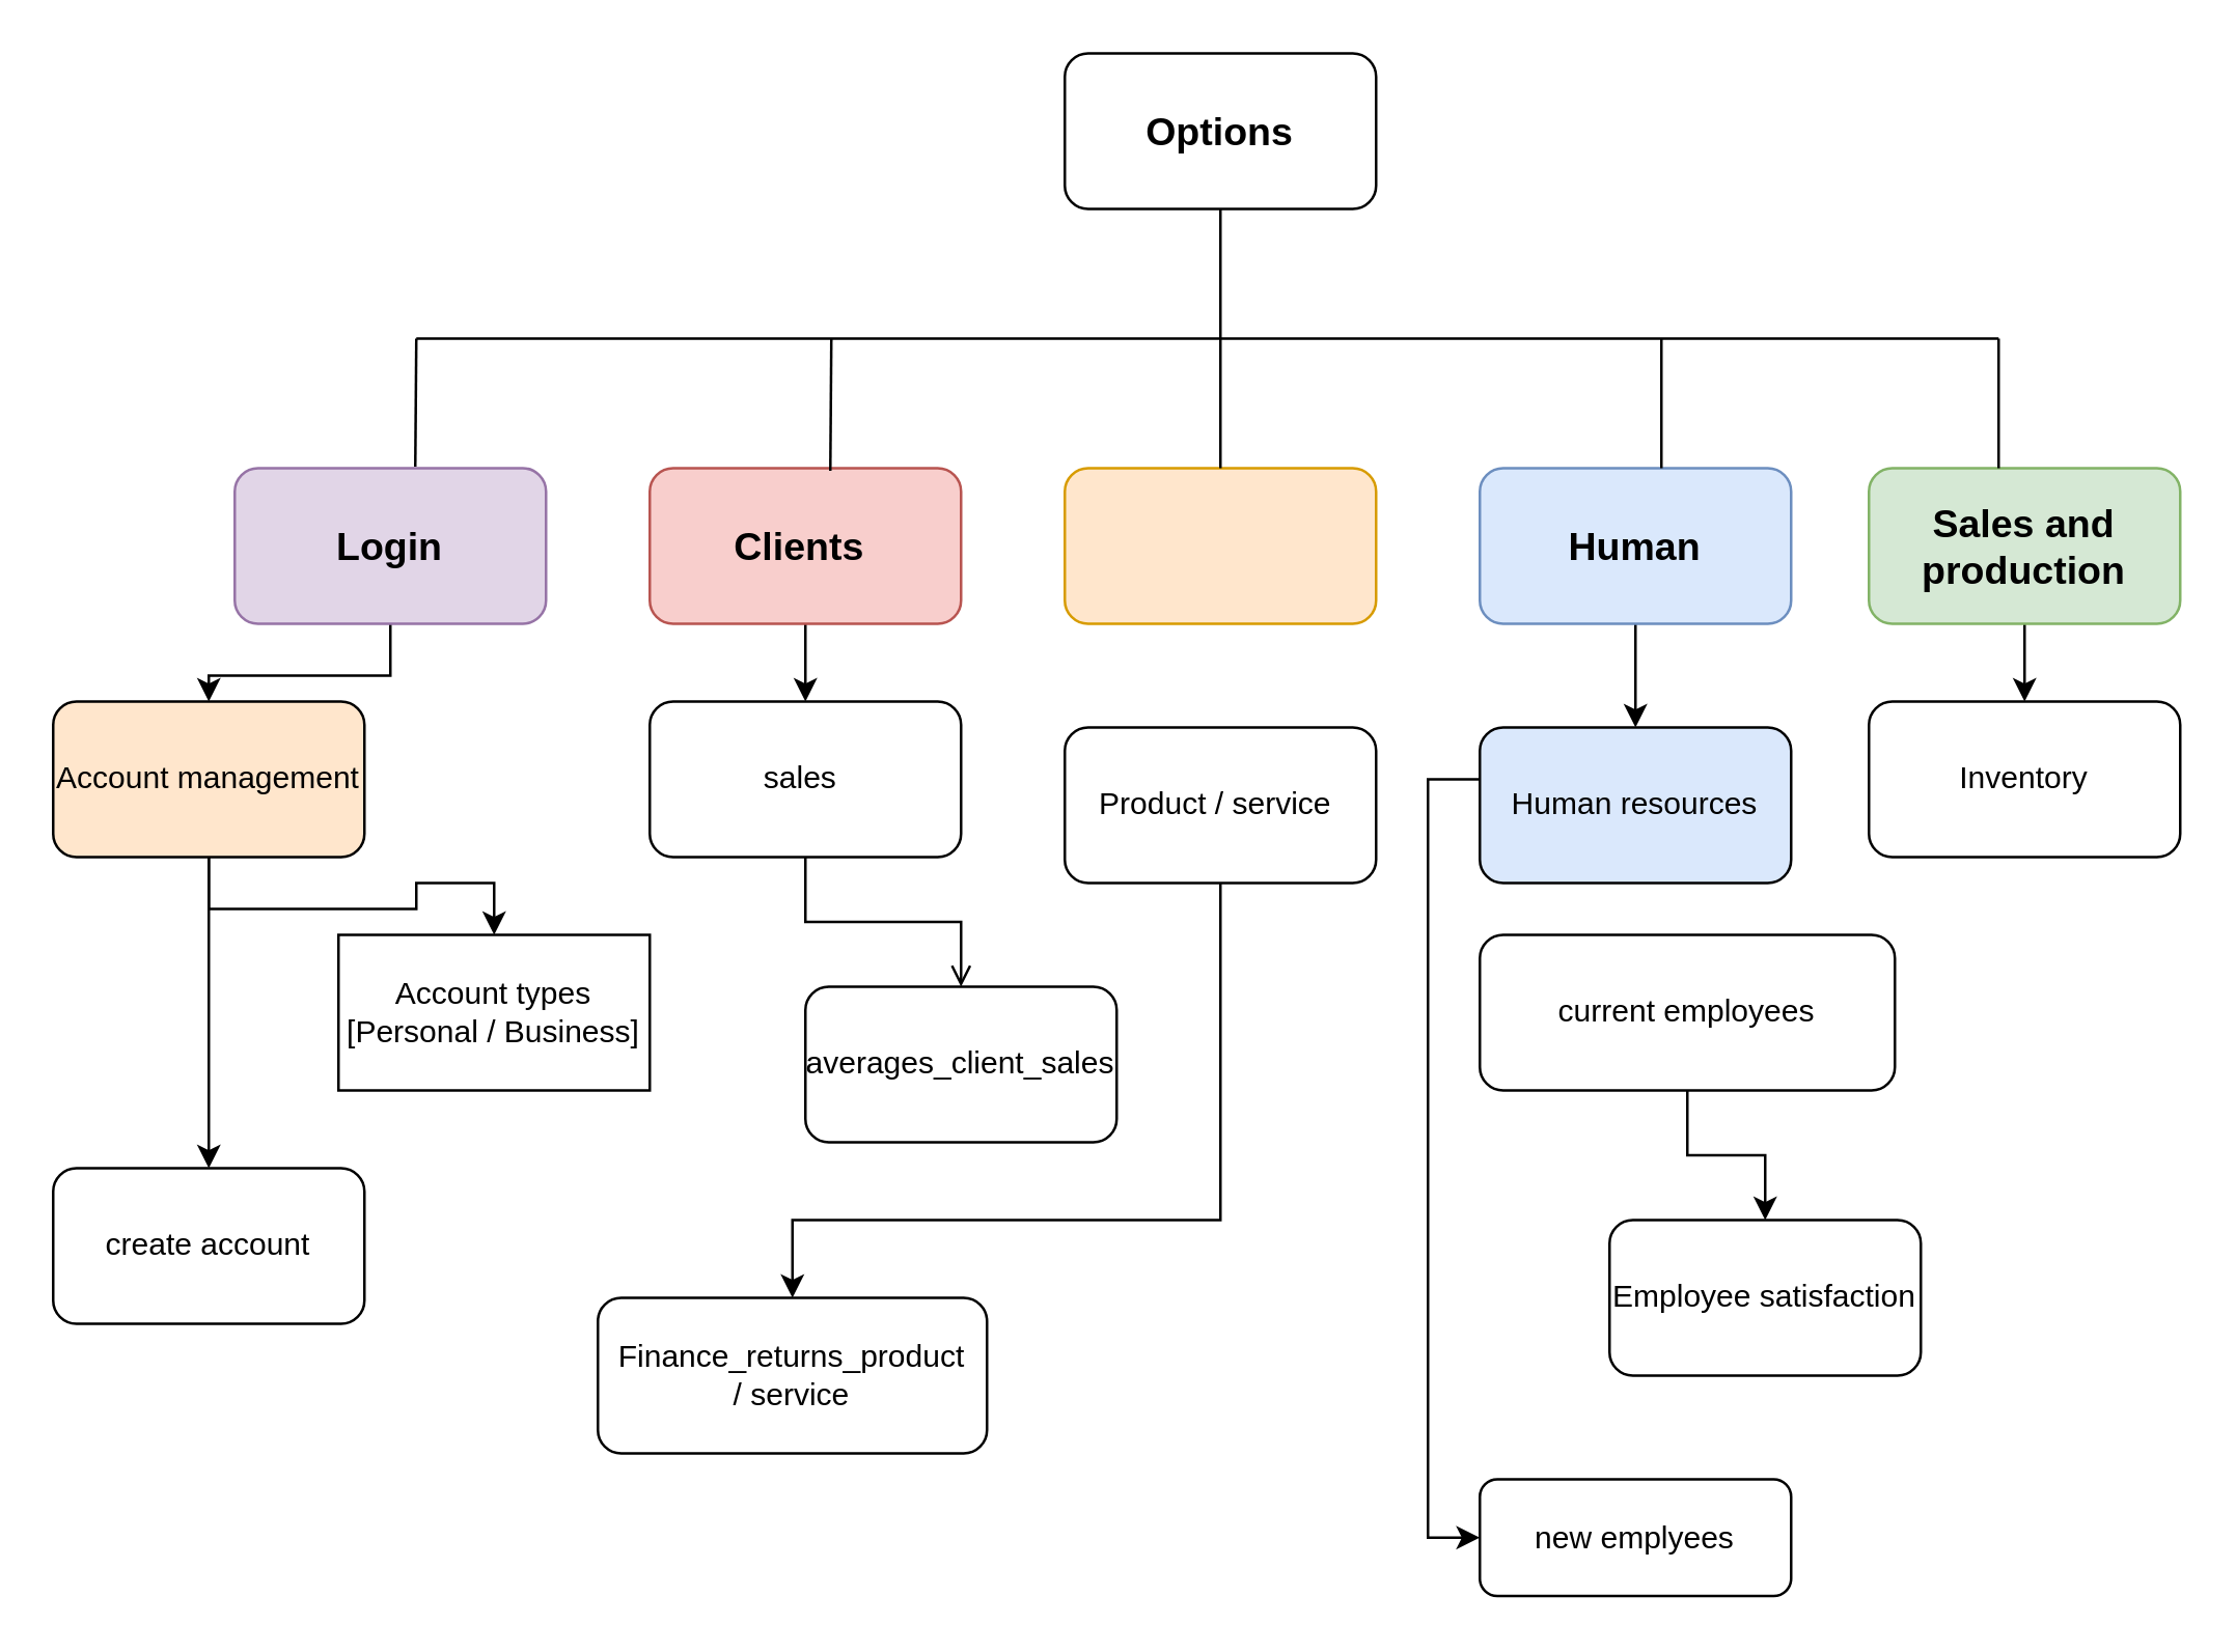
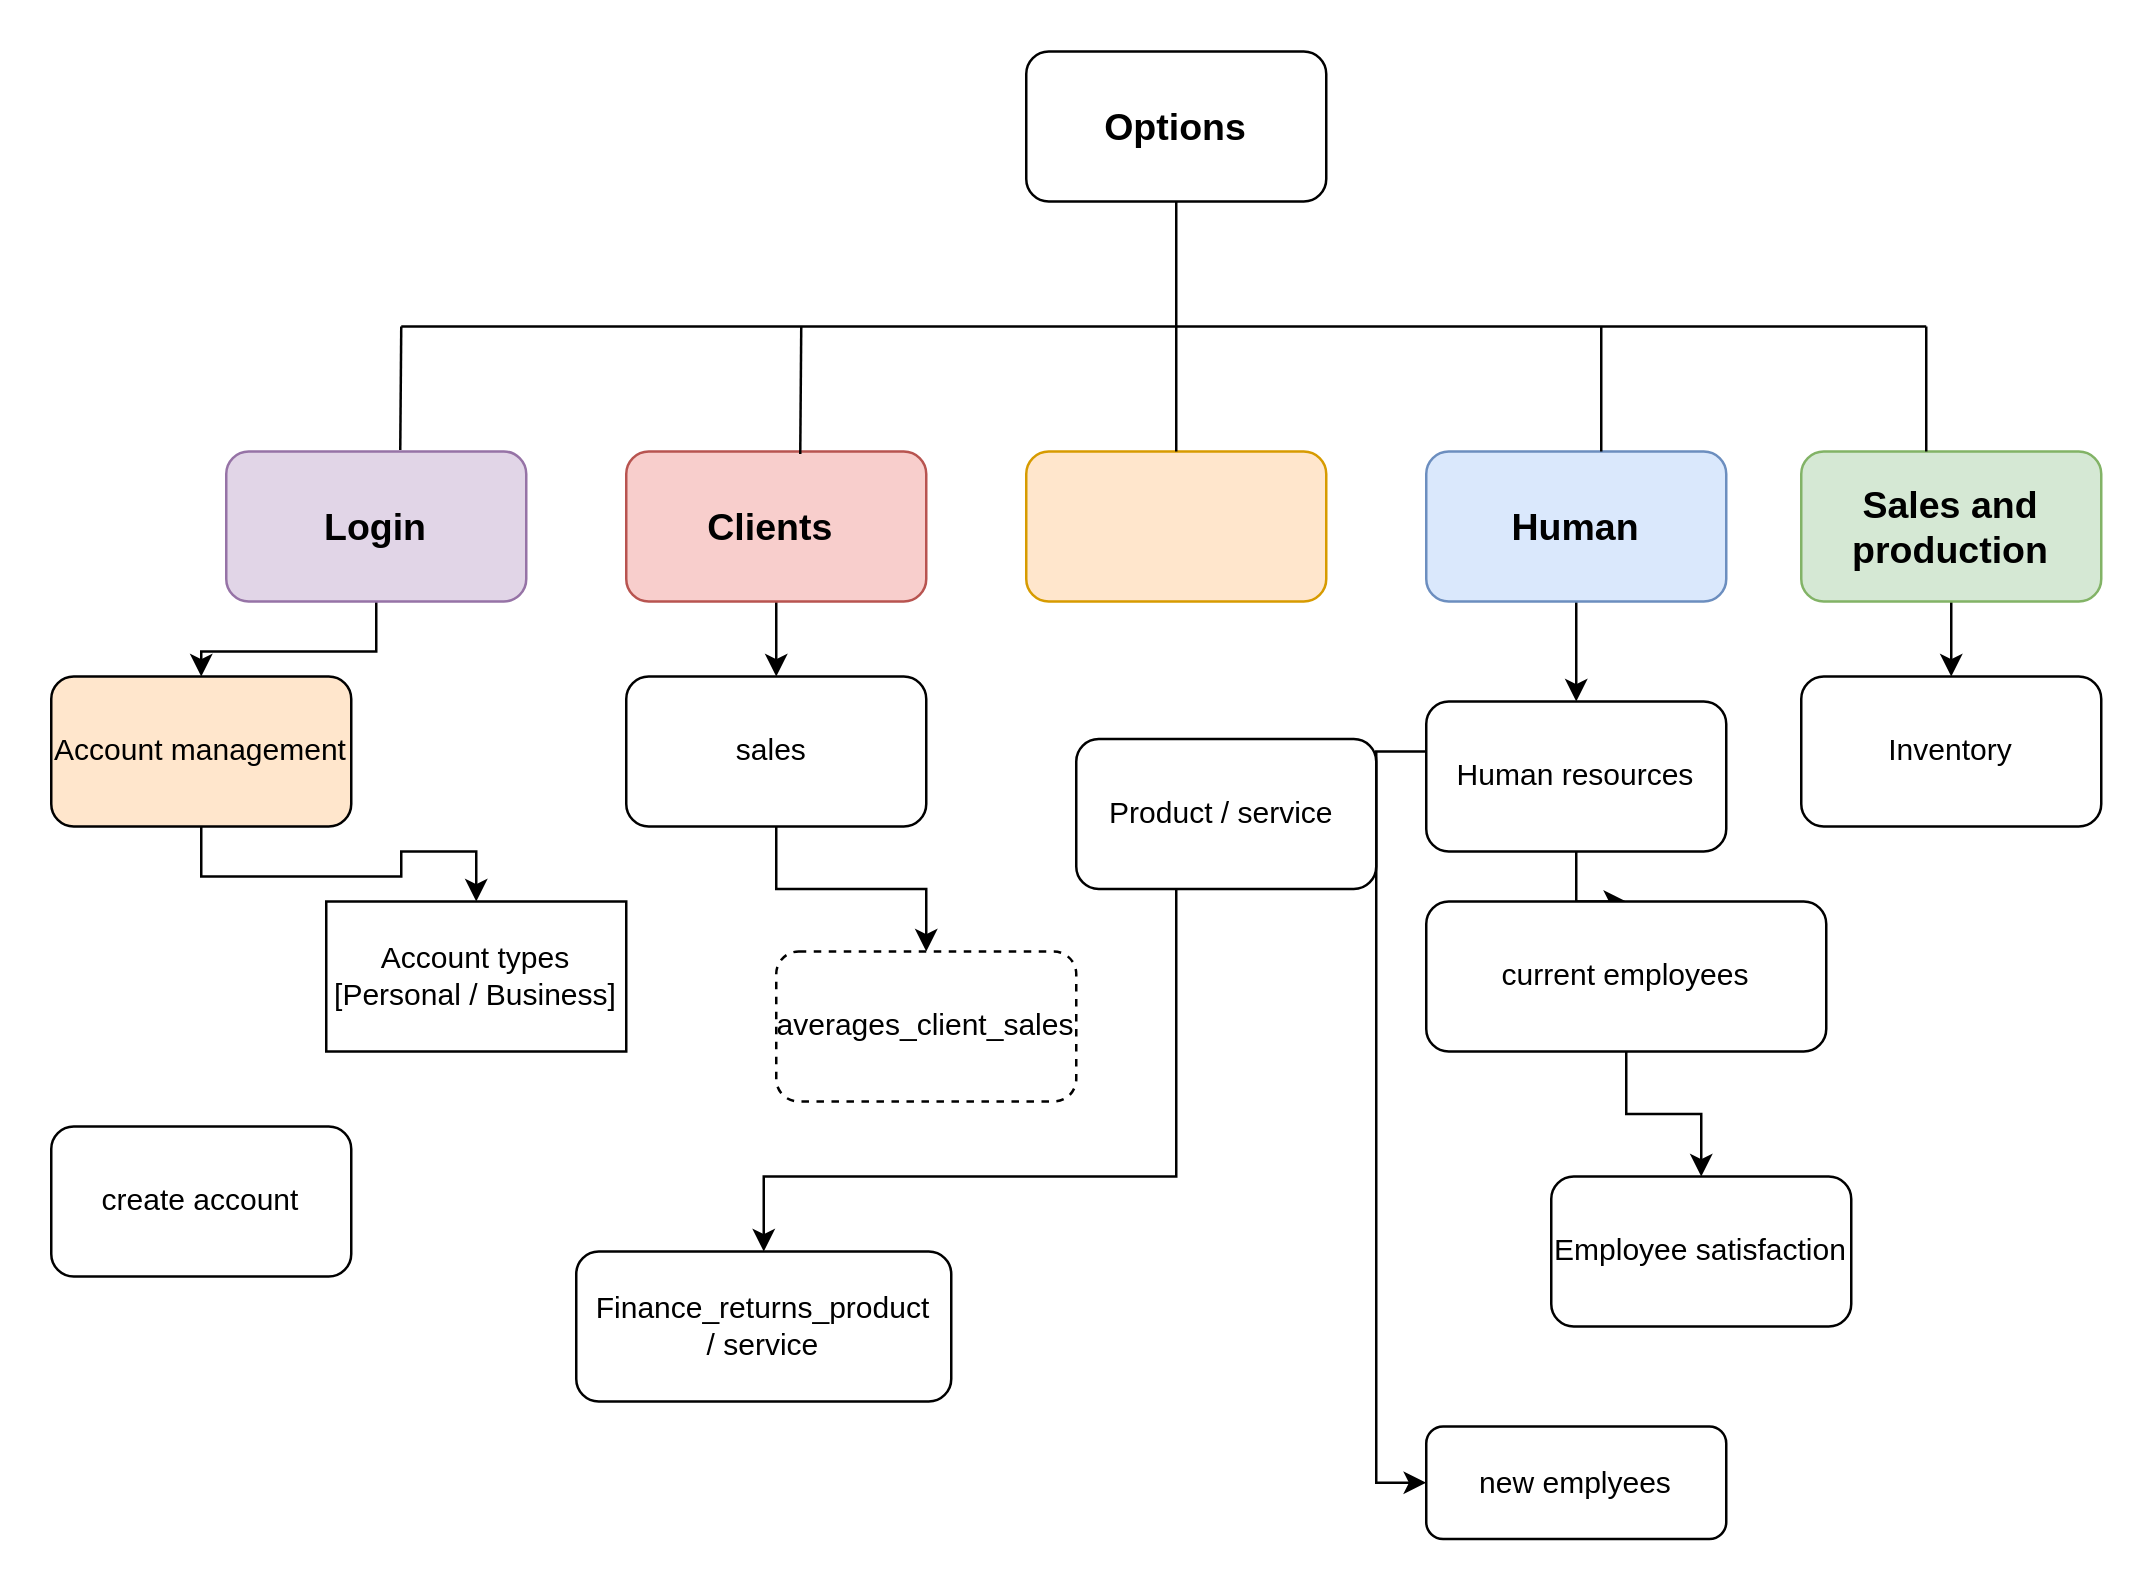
  <mxCell id="0" />
  <mxCell id="1" parent="0" />
  <mxCell id="2" style="edgeStyle=orthogonalEdgeStyle;rounded=0;orthogonalLoop=1;jettySize=auto;html=1;" parent="1" source="3" target="25" edge="1"><mxGeometry relative="1" as="geometry"><mxPoint x="580" y="310" as="targetPoint" /></mxGeometry></mxCell>
  <mxCell id="3" value="" style="rounded=1;whiteSpace=wrap;html=1;fillColor=#dae8fc;strokeColor=#6c8ebf;" parent="1" vertex="1"><mxGeometry x="570" y="180" width="120" height="60" as="geometry" /></mxCell>
  <mxCell id="4" style="edgeStyle=orthogonalEdgeStyle;rounded=0;orthogonalLoop=1;jettySize=auto;html=1;" parent="1" source="5" target="37" edge="1"><mxGeometry relative="1" as="geometry"><mxPoint x="310" y="310" as="targetPoint" /></mxGeometry></mxCell>
  <mxCell id="5" value="" style="rounded=1;whiteSpace=wrap;html=1;fillColor=#f8cecc;strokeColor=#b85450;" parent="1" vertex="1"><mxGeometry x="250" y="180" width="120" height="60" as="geometry" /></mxCell>
  <mxCell id="6" value="" style="rounded=1;whiteSpace=wrap;html=1;" parent="1" vertex="1"><mxGeometry x="410" y="20" width="120" height="60" as="geometry" /></mxCell>
  <mxCell id="7" value="" style="rounded=1;whiteSpace=wrap;html=1;fillColor=#ffe6cc;strokeColor=#d79b00;" parent="1" vertex="1"><mxGeometry x="410" y="180" width="120" height="60" as="geometry" /></mxCell>
  <mxCell id="8" style="edgeStyle=orthogonalEdgeStyle;rounded=0;orthogonalLoop=1;jettySize=auto;html=1;" parent="1" source="9" target="35" edge="1"><mxGeometry relative="1" as="geometry"><mxPoint x="780" y="300" as="targetPoint" /></mxGeometry></mxCell>
  <mxCell id="9" value="" style="rounded=1;whiteSpace=wrap;html=1;fillColor=#d5e8d4;strokeColor=#82b366;" parent="1" vertex="1"><mxGeometry x="720" y="180" width="120" height="60" as="geometry" /></mxCell>
  <mxCell id="10" style="edgeStyle=orthogonalEdgeStyle;rounded=0;orthogonalLoop=1;jettySize=auto;html=1;" parent="1" source="11" target="28" edge="1"><mxGeometry relative="1" as="geometry"><mxPoint x="150" y="290" as="targetPoint" /></mxGeometry></mxCell>
  <mxCell id="11" value="" style="rounded=1;whiteSpace=wrap;html=1;fillColor=#e1d5e7;strokeColor=#9673a6;" parent="1" vertex="1"><mxGeometry x="90" y="180" width="120" height="60" as="geometry" /></mxCell>
  <mxCell id="12" value="" style="endArrow=none;html=1;exitX=0.58;exitY=-0.01;exitDx=0;exitDy=0;exitPerimeter=0;" parent="1" source="11" edge="1"><mxGeometry width="50" height="50" relative="1" as="geometry"><mxPoint x="110" y="180" as="sourcePoint" /><mxPoint x="160" y="130" as="targetPoint" /></mxGeometry></mxCell>
  <mxCell id="13" value="" style="endArrow=none;html=1;" parent="1" edge="1"><mxGeometry width="50" height="50" relative="1" as="geometry"><mxPoint x="160" y="130" as="sourcePoint" /><mxPoint x="770" y="130" as="targetPoint" /><Array as="points"><mxPoint x="470" y="130" /></Array></mxGeometry></mxCell>
  <mxCell id="14" value="" style="endArrow=none;html=1;entryX=0.5;entryY=1;entryDx=0;entryDy=0;exitX=0.5;exitY=0;exitDx=0;exitDy=0;" parent="1" source="7" target="6" edge="1"><mxGeometry width="50" height="50" relative="1" as="geometry"><mxPoint x="445" y="160" as="sourcePoint" /><mxPoint x="495" y="110" as="targetPoint" /></mxGeometry></mxCell>
  <mxCell id="15" value="" style="endArrow=none;html=1;exitX=0.58;exitY=0.017;exitDx=0;exitDy=0;exitPerimeter=0;" parent="1" source="5" edge="1"><mxGeometry width="50" height="50" relative="1" as="geometry"><mxPoint x="270" y="180" as="sourcePoint" /><mxPoint x="320" y="130" as="targetPoint" /></mxGeometry></mxCell>
  <mxCell id="16" value="" style="endArrow=none;html=1;" parent="1" edge="1"><mxGeometry width="50" height="50" relative="1" as="geometry"><mxPoint x="640" y="180" as="sourcePoint" /><mxPoint x="640" y="130" as="targetPoint" /></mxGeometry></mxCell>
  <mxCell id="17" value="" style="endArrow=none;html=1;" parent="1" edge="1"><mxGeometry width="50" height="50" relative="1" as="geometry"><mxPoint x="770" y="180" as="sourcePoint" /><mxPoint x="770" y="130" as="targetPoint" /></mxGeometry></mxCell>
  <mxCell id="18" value="Sales and production" style="text;html=1;strokeColor=none;fillColor=none;align=center;verticalAlign=middle;whiteSpace=wrap;rounded=0;fontSize=15;fontStyle=1" parent="1" vertex="1"><mxGeometry x="760" y="200" width="40" height="20" as="geometry" /></mxCell>
  <mxCell id="19" value="Login" style="text;html=1;strokeColor=none;fillColor=none;align=center;verticalAlign=middle;whiteSpace=wrap;rounded=0;fontSize=15;fontStyle=1" parent="1" vertex="1"><mxGeometry x="130" y="195" width="40" height="30" as="geometry" /></mxCell>
  <mxCell id="20" value="Human" style="text;html=1;strokeColor=none;fillColor=none;align=center;verticalAlign=middle;whiteSpace=wrap;rounded=0;fontSize=15;fontStyle=1" parent="1" vertex="1"><mxGeometry x="610" y="200" width="40" height="20" as="geometry" /></mxCell>
  <mxCell id="21" value="Clients&amp;nbsp;" style="text;html=1;strokeColor=none;fillColor=none;align=center;verticalAlign=middle;whiteSpace=wrap;rounded=0;fontSize=15;fontStyle=1" parent="1" vertex="1"><mxGeometry x="290" y="200" width="40" height="20" as="geometry" /></mxCell>
  <mxCell id="22" value="&lt;font style=&quot;font-size: 15px;&quot;&gt;&lt;span style=&quot;font-size: 15px;&quot;&gt;Options&lt;/span&gt;&lt;/font&gt;" style="text;html=1;strokeColor=none;fillColor=none;align=center;verticalAlign=middle;whiteSpace=wrap;rounded=0;fontSize=15;fontStyle=1" parent="1" vertex="1"><mxGeometry x="450" y="40" width="40" height="20" as="geometry" /></mxCell>
  <mxCell id="23" style="edgeStyle=orthogonalEdgeStyle;rounded=0;orthogonalLoop=1;jettySize=auto;html=1;" parent="1" source="25" target="33" edge="1"><mxGeometry relative="1" as="geometry"><mxPoint x="550" y="460" as="targetPoint" /><Array as="points"><mxPoint x="550" y="300" /></Array></mxGeometry></mxCell>
- <mxCell id="25" value="Human resources" style="rounded=1;whiteSpace=wrap;html=1;fillColor=#dae8fc;" parent="1" vertex="1"><mxGeometry x="570" y="280" width="120" height="60" as="geometry" /></mxCell>
- <mxCell id="26" style="edgeStyle=orthogonalEdgeStyle;rounded=0;orthogonalLoop=1;jettySize=auto;html=1;" parent="1" source="28" target="30" edge="1"><mxGeometry relative="1" as="geometry"><mxPoint x="40" y="390" as="targetPoint" /></mxGeometry></mxCell>
+ <mxCell id="24" style="edgeStyle=orthogonalEdgeStyle;rounded=0;orthogonalLoop=1;jettySize=auto;html=1;" parent="1" source="25" target="32" edge="1"><mxGeometry relative="1" as="geometry"><mxPoint x="630" y="390" as="targetPoint" /></mxGeometry></mxCell>
+ <mxCell id="25" value="Human resources" style="rounded=1;whiteSpace=wrap;html=1;" parent="1" vertex="1"><mxGeometry x="570" y="280" width="120" height="60" as="geometry" /></mxCell>
  <mxCell id="27" style="edgeStyle=orthogonalEdgeStyle;rounded=0;orthogonalLoop=1;jettySize=auto;html=1;" parent="1" source="28" target="29" edge="1"><mxGeometry relative="1" as="geometry"><mxPoint x="190" y="390" as="targetPoint" /></mxGeometry></mxCell>
  <mxCell id="28" value="Account management" style="rounded=1;whiteSpace=wrap;html=1;fillColor=#ffe6cc;" parent="1" vertex="1"><mxGeometry x="20" y="270" width="120" height="60" as="geometry" /></mxCell>
  <mxCell id="29" value="Account types [Personal / Business]" style="whiteSpace=wrap;html=1;rounded=0;" parent="1" vertex="1"><mxGeometry x="130" y="360" width="120" height="60" as="geometry" /></mxCell>
  <mxCell id="30" value="create account" style="rounded=1;whiteSpace=wrap;html=1;" parent="1" vertex="1"><mxGeometry x="20" y="450" width="120" height="60" as="geometry" /></mxCell>
  <mxCell id="31" style="edgeStyle=orthogonalEdgeStyle;rounded=0;orthogonalLoop=1;jettySize=auto;html=1;" parent="1" source="32" target="34" edge="1"><mxGeometry relative="1" as="geometry"><mxPoint x="680" y="500" as="targetPoint" /></mxGeometry></mxCell>
  <mxCell id="32" value="current employees" style="rounded=1;whiteSpace=wrap;html=1;" parent="1" vertex="1"><mxGeometry x="570" y="360" width="160" height="60" as="geometry" /></mxCell>
  <mxCell id="33" value="new emplyees" style="rounded=1;whiteSpace=wrap;html=1;" parent="1" vertex="1"><mxGeometry x="570" y="570" width="120" height="45" as="geometry" /></mxCell>
  <mxCell id="34" value="Employee satisfaction" style="rounded=1;whiteSpace=wrap;html=1;" parent="1" vertex="1"><mxGeometry x="620" y="470" width="120" height="60" as="geometry" /></mxCell>
  <mxCell id="35" value="Inventory" style="rounded=1;whiteSpace=wrap;html=1;" parent="1" vertex="1"><mxGeometry x="720" y="270" width="120" height="60" as="geometry" /></mxCell>
- <mxCell id="36" style="edgeStyle=orthogonalEdgeStyle;rounded=0;orthogonalLoop=1;jettySize=auto;html=1;endArrow=open;" parent="1" source="37" target="38" edge="1"><mxGeometry relative="1" as="geometry"><mxPoint x="370" y="410" as="targetPoint" /></mxGeometry></mxCell>
+ <mxCell id="36" style="edgeStyle=orthogonalEdgeStyle;rounded=0;orthogonalLoop=1;jettySize=auto;html=1;" parent="1" source="37" target="38" edge="1"><mxGeometry relative="1" as="geometry"><mxPoint x="370" y="410" as="targetPoint" /></mxGeometry></mxCell>
  <mxCell id="37" value="sales&amp;nbsp;" style="rounded=1;whiteSpace=wrap;html=1;" parent="1" vertex="1"><mxGeometry x="250" y="270" width="120" height="60" as="geometry" /></mxCell>
- <mxCell id="38" value="averages_client_sales" style="rounded=1;whiteSpace=wrap;html=1;" parent="1" vertex="1"><mxGeometry x="310" y="380" width="120" height="60" as="geometry" /></mxCell>
+ <mxCell id="38" value="averages_client_sales" style="rounded=1;whiteSpace=wrap;html=1;dashed=1;" parent="1" vertex="1"><mxGeometry x="310" y="380" width="120" height="60" as="geometry" /></mxCell>
  <mxCell id="39" style="edgeStyle=orthogonalEdgeStyle;rounded=0;orthogonalLoop=1;jettySize=auto;html=1;entryX=0.5;entryY=0;entryDx=0;entryDy=0;" parent="1" source="40" target="41" edge="1"><mxGeometry relative="1" as="geometry"><mxPoint x="340" y="540" as="targetPoint" /><Array as="points"><mxPoint x="470" y="470" /><mxPoint x="305" y="470" /></Array></mxGeometry></mxCell>
- <mxCell id="40" value="Product / service&amp;nbsp;" style="rounded=1;whiteSpace=wrap;html=1;" parent="1" vertex="1"><mxGeometry x="410" y="280" width="120" height="60" as="geometry" /></mxCell>
+ <mxCell id="40" value="Product / service&amp;nbsp;" style="rounded=1;whiteSpace=wrap;html=1;" parent="1" vertex="1"><mxGeometry x="430" y="295" width="120" height="60" as="geometry" /></mxCell>
  <mxCell id="41" value="Finance_returns_product&lt;br&gt;/ service" style="rounded=1;whiteSpace=wrap;html=1;" parent="1" vertex="1"><mxGeometry x="230" y="500" width="150" height="60" as="geometry" /></mxCell>
